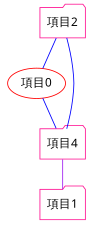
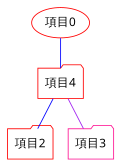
  graph {
    node [color=red fontname="MS Gothic" shape=folder]
    edge [color=blue]
-   "項目2" [color=deeppink]
+   "項目2"
    n2 [label="項目0" shape=ellipse]
-   "項目4" [color=deeppink]
-   "項目1" [color=deeppink]
-   "項目2" -- n2
+   "項目4"
+   "項目1" [color=deeppink label="項目3"]
    n2 -- "項目4"
    "項目4" -- "項目2"
    "項目4" -- "項目1" [color=purple]
  }
